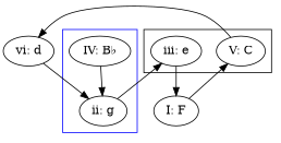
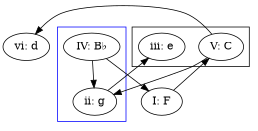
  digraph {
    compound=true
    forcelabels=true
    n1 [label="IV: B♭"]
    n2 [label="ii: g"]
    n3 [label="V: C"]
    n4 [label="iii: e"]
    n5 [label="I: F"]
    n6 [label="vi: d"]
    subgraph cluster_1 {
      color=blue
      n1
      n2
    }
    subgraph cluster_2 {
      n3
      n4
    }
    n1 -> n2
-   n4 -> n5
+   n1 -> n5
    n2 -> n4
    n3 -> n6
    n5 -> n3
-   n6 -> n2
+   n3 -> n2
  }
